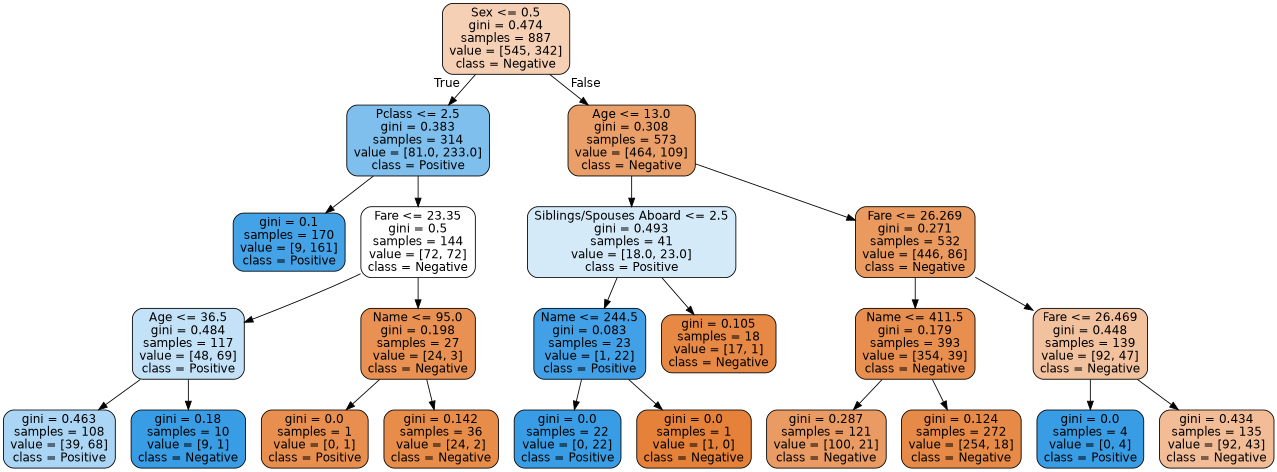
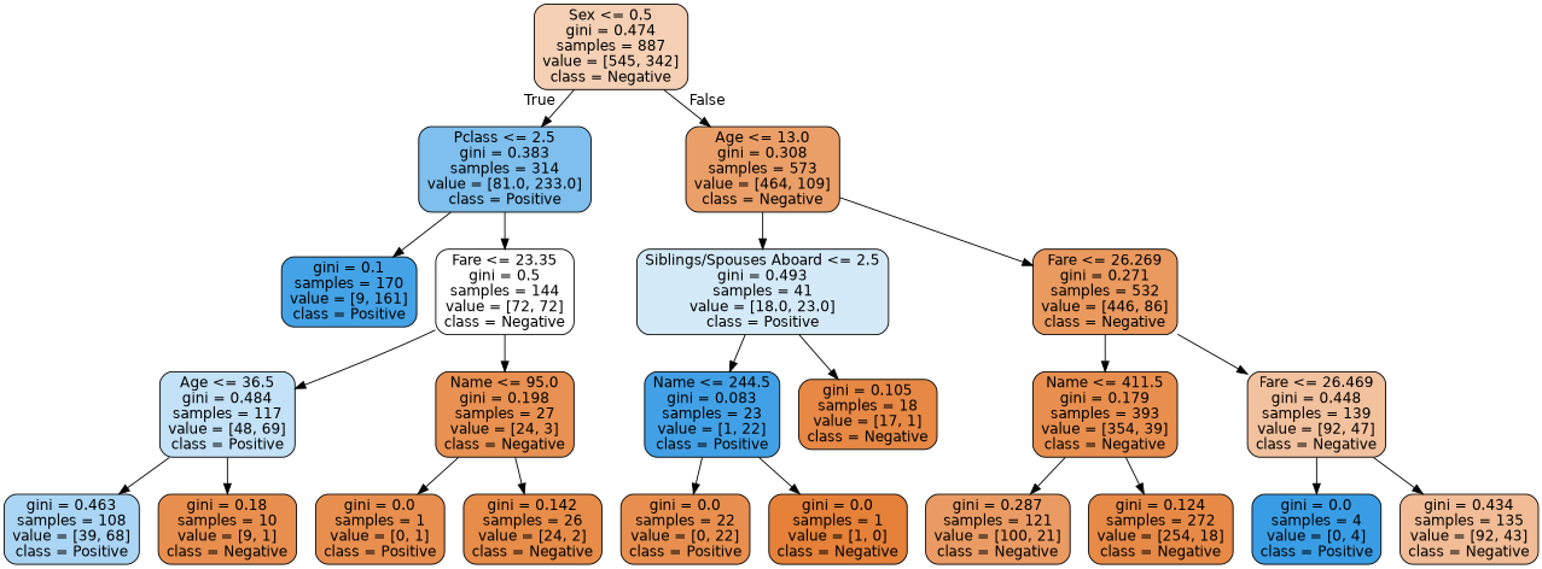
  digraph {
    node [color=black fillcolor="#e88f4f" fontname=helvetica shape=box style="filled, rounded"]
    edge [fontname=helvetica]
    n1 [fillcolor="#f5d0b5" label="Sex <= 0.5\ngini = 0.474\nsamples = 887\nvalue = [545, 342]\nclass = Negative"]
    n2 [fillcolor="#7ebfee" label="Pclass <= 2.5\ngini = 0.383\nsamples = 314\nvalue = [81.0, 233.0]\nclass = Positive"]
    n3 [fillcolor="#eb9f68" label="Age <= 13.0\ngini = 0.308\nsamples = 573\nvalue = [464, 109]\nclass = Negative"]
    n4 [fillcolor="#44a2e6" label="gini = 0.1\nsamples = 170\nvalue = [9, 161]\nclass = Positive"]
    n5 [fillcolor="#ffffff" label="Fare <= 23.35\ngini = 0.5\nsamples = 144\nvalue = [72, 72]\nclass = Negative"]
    n6 [fillcolor="#d4eaf9" label="Siblings/Spouses Aboard <= 2.5\ngini = 0.493\nsamples = 41\nvalue = [18.0, 23.0]\nclass = Positive"]
    n7 [fillcolor="#ea995f" label="Fare <= 26.269\ngini = 0.271\nsamples = 532\nvalue = [446, 86]\nclass = Negative"]
    n8 [fillcolor="#c3e1f7" label="Age <= 36.5\ngini = 0.484\nsamples = 117\nvalue = [48, 69]\nclass = Positive"]
    n9 [fillcolor="#e89152" label="Name <= 95.0\ngini = 0.198\nsamples = 27\nvalue = [24, 3]\nclass = Negative"]
    n10 [fillcolor="#abd5f4" label="gini = 0.463\nsamples = 108\nvalue = [39, 68]\nclass = Positive"]
-   n11 [fillcolor="#399de5" label="gini = 0.18\nsamples = 10\nvalue = [9, 1]\nclass = Negative"]
+   n11 [label="gini = 0.18\nsamples = 10\nvalue = [9, 1]\nclass = Negative"]
    n12 [label="gini = 0.0\nsamples = 1\nvalue = [0, 1]\nclass = Positive"]
-   n13 [fillcolor="#e78c49" label="gini = 0.142\nsamples = 36\nvalue = [24, 2]\nclass = Negative"]
+   n13 [fillcolor="#e78c49" label="gini = 0.142\nsamples = 26\nvalue = [24, 2]\nclass = Negative"]
    n14 [fillcolor="#42a1e6" label="Name <= 244.5\ngini = 0.083\nsamples = 23\nvalue = [1, 22]\nclass = Positive"]
    n15 [fillcolor="#e78845" label="gini = 0.105\nsamples = 18\nvalue = [17, 1]\nclass = Negative"]
    n16 [label="Name <= 411.5\ngini = 0.179\nsamples = 393\nvalue = [354, 39]\nclass = Negative"]
    n17 [fillcolor="#f2c19e" label="Fare <= 26.469\ngini = 0.448\nsamples = 139\nvalue = [92, 47]\nclass = Negative"]
-   n18 [fillcolor="#399de5" label="gini = 0.0\nsamples = 22\nvalue = [0, 22]\nclass = Positive"]
+   n18 [label="gini = 0.0\nsamples = 22\nvalue = [0, 22]\nclass = Positive"]
    n19 [fillcolor="#e58139" label="gini = 0.0\nsamples = 1\nvalue = [1, 0]\nclass = Negative"]
    n20 [fillcolor="#ea9b63" label="gini = 0.287\nsamples = 121\nvalue = [100, 21]\nclass = Negative"]
    n21 [fillcolor="#e78a47" label="gini = 0.124\nsamples = 272\nvalue = [254, 18]\nclass = Negative"]
    n22 [fillcolor="#399de5" label="gini = 0.0\nsamples = 4\nvalue = [0, 4]\nclass = Positive"]
    n23 [fillcolor="#f1bc96" label="gini = 0.434\nsamples = 135\nvalue = [92, 43]\nclass = Negative"]
    n1 -> n2 [headlabel=True labelangle=45 labeldistance=2.5]
    n1 -> n3 [headlabel=False labelangle=-45 labeldistance=2.5]
    n2 -> n4
    n2 -> n5
    n3 -> n6
    n3 -> n7
    n5 -> n8
    n5 -> n9
    n6 -> n14
    n6 -> n15
    n7 -> n16
    n7 -> n17
    n8 -> n10
    n8 -> n11
    n9 -> n12
    n9 -> n13
    n14 -> n18
    n14 -> n19
    n16 -> n20
    n16 -> n21
    n17 -> n22
    n17 -> n23
  }
